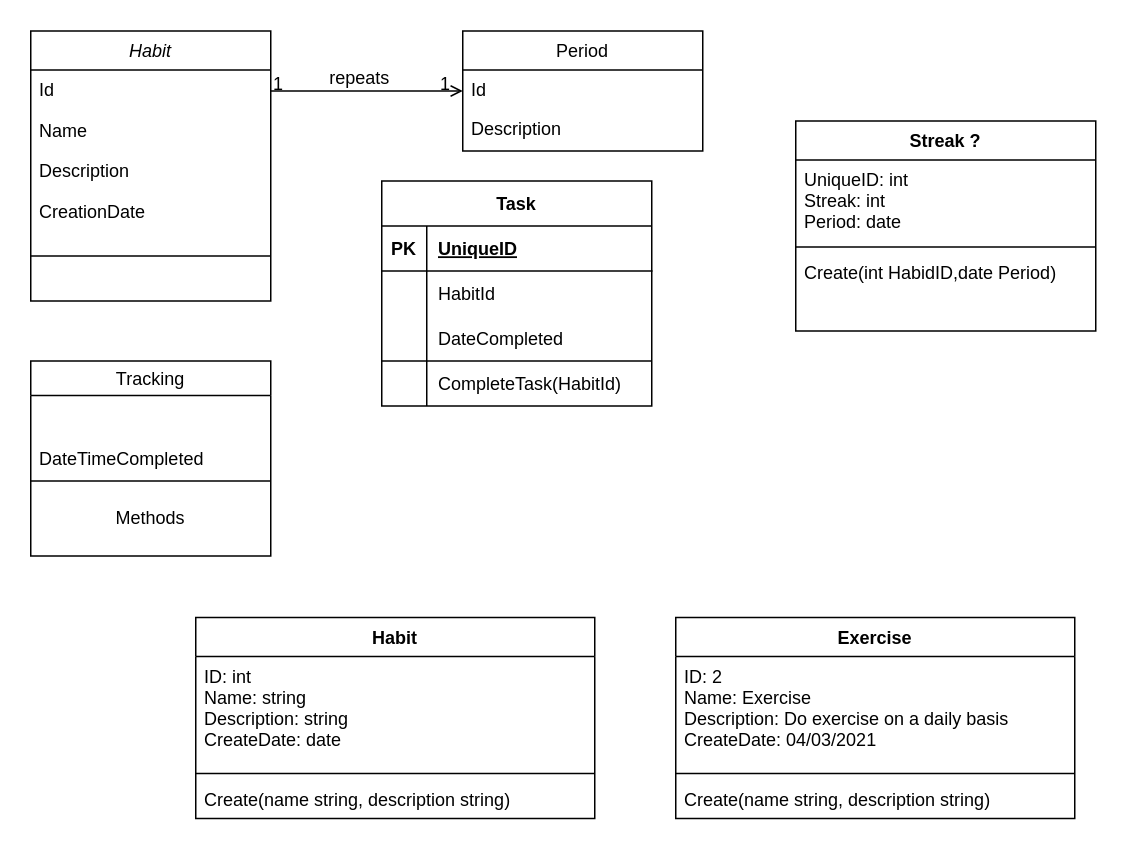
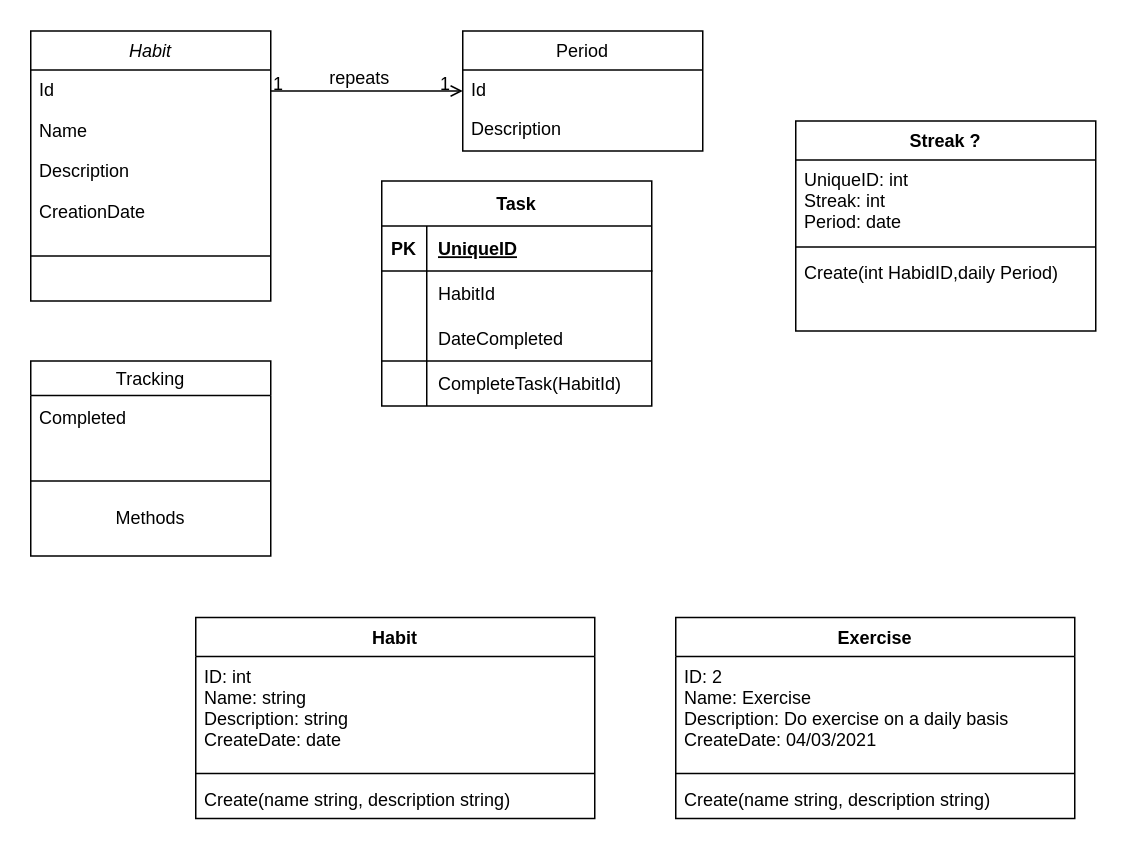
  <mxCell id="0" />
  <mxCell id="1" parent="0" />
  <mxCell id="2" value="Habit" style="swimlane;fontStyle=2;align=center;verticalAlign=top;childLayout=stackLayout;horizontal=1;startSize=26;horizontalStack=0;resizeParent=1;resizeLast=0;collapsible=1;marginBottom=0;rounded=0;shadow=0;strokeWidth=1;" parent="1" vertex="1"><mxGeometry x="20" y="20" width="160" height="180" as="geometry"><mxRectangle x="230" y="140" width="160" height="26" as="alternateBounds" /></mxGeometry></mxCell>
  <mxCell id="3" value="Id" style="text;align=left;verticalAlign=top;spacingLeft=4;spacingRight=4;overflow=hidden;rotatable=0;points=[[0,0.5],[1,0.5]];portConstraint=eastwest;" parent="2" vertex="1"><mxGeometry y="26" width="160" height="27" as="geometry" /></mxCell>
  <mxCell id="4" value="Name" style="text;align=left;verticalAlign=top;spacingLeft=4;spacingRight=4;overflow=hidden;rotatable=0;points=[[0,0.5],[1,0.5]];portConstraint=eastwest;" parent="2" vertex="1"><mxGeometry y="53" width="160" height="27" as="geometry" /></mxCell>
  <mxCell id="5" value="Description" style="text;align=left;verticalAlign=top;spacingLeft=4;spacingRight=4;overflow=hidden;rotatable=0;points=[[0,0.5],[1,0.5]];portConstraint=eastwest;rounded=0;shadow=0;html=0;" parent="2" vertex="1"><mxGeometry y="80" width="160" height="27" as="geometry" /></mxCell>
  <mxCell id="6" value="CreationDate" style="text;align=left;verticalAlign=top;spacingLeft=4;spacingRight=4;overflow=hidden;rotatable=0;points=[[0,0.5],[1,0.5]];portConstraint=eastwest;rounded=0;shadow=0;html=0;" parent="2" vertex="1"><mxGeometry y="107" width="160" height="27" as="geometry" /></mxCell>
  <mxCell id="7" value="" style="endArrow=none;html=1;rounded=0;" parent="2" edge="1"><mxGeometry width="50" height="50" relative="1" as="geometry"><mxPoint y="150" as="sourcePoint" /><mxPoint x="160" y="150" as="targetPoint" /></mxGeometry></mxCell>
  <mxCell id="8" value="Period" style="swimlane;fontStyle=0;align=center;verticalAlign=top;childLayout=stackLayout;horizontal=1;startSize=26;horizontalStack=0;resizeParent=1;resizeLast=0;collapsible=1;marginBottom=0;rounded=0;shadow=0;strokeWidth=1;" parent="1" vertex="1"><mxGeometry x="308" y="20" width="160" height="80" as="geometry"><mxRectangle x="550" y="140" width="160" height="26" as="alternateBounds" /></mxGeometry></mxCell>
  <mxCell id="9" value="Id" style="text;align=left;verticalAlign=top;spacingLeft=4;spacingRight=4;overflow=hidden;rotatable=0;points=[[0,0.5],[1,0.5]];portConstraint=eastwest;" parent="8" vertex="1"><mxGeometry y="26" width="160" height="26" as="geometry" /></mxCell>
  <mxCell id="10" value="Description" style="text;align=left;verticalAlign=top;spacingLeft=4;spacingRight=4;overflow=hidden;rotatable=0;points=[[0,0.5],[1,0.5]];portConstraint=eastwest;rounded=0;shadow=0;html=0;" parent="8" vertex="1"><mxGeometry y="52" width="160" height="26" as="geometry" /></mxCell>
  <mxCell id="11" value="" style="endArrow=open;shadow=0;strokeWidth=1;rounded=0;endFill=1;edgeStyle=elbowEdgeStyle;elbow=vertical;" parent="1" source="2" target="8" edge="1"><mxGeometry x="0.5" y="41" relative="1" as="geometry"><mxPoint x="180" y="92" as="sourcePoint" /><mxPoint x="340" y="92" as="targetPoint" /><mxPoint x="-40" y="32" as="offset" /></mxGeometry></mxCell>
  <mxCell id="12" value="1" style="resizable=0;align=left;verticalAlign=bottom;labelBackgroundColor=none;fontSize=12;" parent="11" connectable="0" vertex="1"><mxGeometry x="-1" relative="1" as="geometry"><mxPoint y="4" as="offset" /></mxGeometry></mxCell>
  <mxCell id="13" value="1" style="resizable=0;align=right;verticalAlign=bottom;labelBackgroundColor=none;fontSize=12;" parent="11" connectable="0" vertex="1"><mxGeometry x="1" relative="1" as="geometry"><mxPoint x="-7" y="4" as="offset" /></mxGeometry></mxCell>
  <mxCell id="14" value="repeats" style="text;html=1;resizable=0;points=[];;align=center;verticalAlign=middle;labelBackgroundColor=none;rounded=0;shadow=0;strokeWidth=1;fontSize=12;" parent="11" vertex="1" connectable="0"><mxGeometry x="0.5" y="49" relative="1" as="geometry"><mxPoint x="-38" y="40" as="offset" /></mxGeometry></mxCell>
  <mxCell id="15" value="Tracking" style="swimlane;fontStyle=0" parent="1" vertex="1"><mxGeometry x="20" y="240" width="160" height="130" as="geometry" /></mxCell>
- <mxCell id="17" value="DateTimeCompleted" style="text;align=left;verticalAlign=top;spacingLeft=4;spacingRight=4;overflow=hidden;rotatable=0;points=[[0,0.5],[1,0.5]];portConstraint=eastwest;" parent="15" vertex="1"><mxGeometry y="51.5" width="160" height="27" as="geometry" /></mxCell>
+ <mxCell id="16" value="Completed" style="text;align=left;verticalAlign=top;spacingLeft=4;spacingRight=4;overflow=hidden;rotatable=0;points=[[0,0.5],[1,0.5]];portConstraint=eastwest;" parent="15" vertex="1"><mxGeometry y="24.5" width="160" height="27" as="geometry" /></mxCell>
  <mxCell id="18" value="" style="endArrow=none;html=1;rounded=0;" parent="15" edge="1"><mxGeometry width="50" height="50" relative="1" as="geometry"><mxPoint y="80" as="sourcePoint" /><mxPoint x="160" y="80" as="targetPoint" /></mxGeometry></mxCell>
  <mxCell id="19" value="Methods" style="text;html=1;strokeColor=none;fillColor=none;align=center;verticalAlign=middle;whiteSpace=wrap;rounded=0;" parent="15" vertex="1"><mxGeometry y="90" width="160" height="30" as="geometry" /></mxCell>
  <mxCell id="20" value="Task" style="shape=table;startSize=30;container=1;collapsible=1;childLayout=tableLayout;fixedRows=1;rowLines=0;fontStyle=1;align=center;resizeLast=1;resizeLastRow=0;" parent="1" vertex="1"><mxGeometry x="254" y="120" width="180" height="150" as="geometry" /></mxCell>
  <mxCell id="21" value="" style="shape=tableRow;horizontal=0;startSize=0;swimlaneHead=0;swimlaneBody=0;fillColor=none;collapsible=0;dropTarget=0;points=[[0,0.5],[1,0.5]];portConstraint=eastwest;top=0;left=0;right=0;bottom=1;" parent="20" vertex="1"><mxGeometry y="30" width="180" height="30" as="geometry" /></mxCell>
  <mxCell id="22" value="PK" style="shape=partialRectangle;connectable=0;fillColor=none;top=0;left=0;bottom=0;right=0;fontStyle=1;overflow=hidden;" parent="21" vertex="1"><mxGeometry width="30" height="30" as="geometry"><mxRectangle width="30" height="30" as="alternateBounds" /></mxGeometry></mxCell>
  <mxCell id="23" value="UniqueID" style="shape=partialRectangle;connectable=0;fillColor=none;top=0;left=0;bottom=0;right=0;align=left;spacingLeft=6;fontStyle=5;overflow=hidden;" parent="21" vertex="1"><mxGeometry x="30" width="150" height="30" as="geometry"><mxRectangle width="150" height="30" as="alternateBounds" /></mxGeometry></mxCell>
  <mxCell id="24" value="" style="shape=tableRow;horizontal=0;startSize=0;swimlaneHead=0;swimlaneBody=0;fillColor=none;collapsible=0;dropTarget=0;points=[[0,0.5],[1,0.5]];portConstraint=eastwest;top=0;left=0;right=0;bottom=0;" parent="20" vertex="1"><mxGeometry y="60" width="180" height="30" as="geometry" /></mxCell>
  <mxCell id="25" value="" style="shape=partialRectangle;connectable=0;fillColor=none;top=0;left=0;bottom=0;right=0;editable=1;overflow=hidden;" parent="24" vertex="1"><mxGeometry width="30" height="30" as="geometry"><mxRectangle width="30" height="30" as="alternateBounds" /></mxGeometry></mxCell>
  <mxCell id="26" value="HabitId" style="shape=partialRectangle;connectable=0;fillColor=none;top=0;left=0;bottom=0;right=0;align=left;spacingLeft=6;overflow=hidden;" parent="24" vertex="1"><mxGeometry x="30" width="150" height="30" as="geometry"><mxRectangle width="150" height="30" as="alternateBounds" /></mxGeometry></mxCell>
  <mxCell id="27" value="" style="shape=tableRow;horizontal=0;startSize=0;swimlaneHead=0;swimlaneBody=0;fillColor=none;collapsible=0;dropTarget=0;points=[[0,0.5],[1,0.5]];portConstraint=eastwest;top=0;left=0;right=0;bottom=0;" parent="20" vertex="1"><mxGeometry y="90" width="180" height="30" as="geometry" /></mxCell>
  <mxCell id="28" value="" style="shape=partialRectangle;connectable=0;fillColor=none;top=0;left=0;bottom=0;right=0;editable=1;overflow=hidden;" parent="27" vertex="1"><mxGeometry width="30" height="30" as="geometry"><mxRectangle width="30" height="30" as="alternateBounds" /></mxGeometry></mxCell>
  <mxCell id="29" value="DateCompleted" style="shape=partialRectangle;connectable=0;fillColor=none;top=0;left=0;bottom=0;right=0;align=left;spacingLeft=6;overflow=hidden;" parent="27" vertex="1"><mxGeometry x="30" width="150" height="30" as="geometry"><mxRectangle width="150" height="30" as="alternateBounds" /></mxGeometry></mxCell>
  <mxCell id="30" value="" style="shape=tableRow;horizontal=0;startSize=0;swimlaneHead=0;swimlaneBody=0;fillColor=none;collapsible=0;dropTarget=0;points=[[0,0.5],[1,0.5]];portConstraint=eastwest;top=0;left=0;right=0;bottom=0;" vertex="1" parent="20"><mxGeometry y="120" width="180" height="30" as="geometry" /></mxCell>
  <mxCell id="31" value="" style="shape=partialRectangle;connectable=0;fillColor=none;top=0;left=0;bottom=0;right=0;editable=1;overflow=hidden;" vertex="1" parent="30"><mxGeometry width="30" height="30" as="geometry"><mxRectangle width="30" height="30" as="alternateBounds" /></mxGeometry></mxCell>
  <mxCell id="32" value="" style="shape=partialRectangle;connectable=0;fillColor=none;top=0;left=0;bottom=0;right=0;align=left;spacingLeft=6;overflow=hidden;" vertex="1" parent="30"><mxGeometry x="30" width="150" height="30" as="geometry"><mxRectangle width="150" height="30" as="alternateBounds" /></mxGeometry></mxCell>
  <mxCell id="33" value="" style="endArrow=none;html=1;rounded=0;" edge="1" parent="20"><mxGeometry width="50" height="50" relative="1" as="geometry"><mxPoint x="180" y="120" as="sourcePoint" /><mxPoint y="120" as="targetPoint" /></mxGeometry></mxCell>
  <mxCell id="34" value="" style="shape=tableRow;horizontal=0;startSize=0;swimlaneHead=0;swimlaneBody=0;fillColor=none;collapsible=0;dropTarget=0;points=[[0,0.5],[1,0.5]];portConstraint=eastwest;top=0;left=0;right=0;bottom=0;" vertex="1" parent="1"><mxGeometry x="350" y="340" width="180" height="30" as="geometry" /></mxCell>
  <mxCell id="35" value="" style="shape=partialRectangle;connectable=0;fillColor=none;top=0;left=0;bottom=0;right=0;editable=1;overflow=hidden;" vertex="1" parent="34"><mxGeometry width="30" height="30" as="geometry"><mxRectangle width="30" height="30" as="alternateBounds" /></mxGeometry></mxCell>
  <mxCell id="36" value="CompleteTask(HabitId)" style="shape=partialRectangle;connectable=0;fillColor=none;top=0;left=0;bottom=0;right=0;align=left;spacingLeft=6;overflow=hidden;" vertex="1" parent="1"><mxGeometry x="284" y="240" width="150" height="30" as="geometry"><mxRectangle width="150" height="30" as="alternateBounds" /></mxGeometry></mxCell>
  <mxCell id="37" value="Streak ?" style="swimlane;fontStyle=1;align=center;verticalAlign=top;childLayout=stackLayout;horizontal=1;startSize=26;horizontalStack=0;resizeParent=1;resizeParentMax=0;resizeLast=0;collapsible=1;marginBottom=0;" vertex="1" parent="1"><mxGeometry x="530" y="80" width="200" height="140" as="geometry" /></mxCell>
  <mxCell id="38" value="UniqueID: int&#10;Streak: int&#10;Period: date" style="text;strokeColor=none;fillColor=none;align=left;verticalAlign=top;spacingLeft=4;spacingRight=4;overflow=hidden;rotatable=0;points=[[0,0.5],[1,0.5]];portConstraint=eastwest;" vertex="1" parent="37"><mxGeometry y="26" width="200" height="54" as="geometry" /></mxCell>
  <mxCell id="39" value="" style="line;strokeWidth=1;fillColor=none;align=left;verticalAlign=middle;spacingTop=-1;spacingLeft=3;spacingRight=3;rotatable=0;labelPosition=right;points=[];portConstraint=eastwest;" vertex="1" parent="37"><mxGeometry y="80" width="200" height="8" as="geometry" /></mxCell>
- <mxCell id="40" value="Create(int HabidID,date Period)" style="text;strokeColor=none;fillColor=none;align=left;verticalAlign=top;spacingLeft=4;spacingRight=4;overflow=hidden;rotatable=0;points=[[0,0.5],[1,0.5]];portConstraint=eastwest;" vertex="1" parent="37"><mxGeometry y="88" width="200" height="52" as="geometry" /></mxCell>
+ <mxCell id="40" value="Create(int HabidID,daily Period)" style="text;strokeColor=none;fillColor=none;align=left;verticalAlign=top;spacingLeft=4;spacingRight=4;overflow=hidden;rotatable=0;points=[[0,0.5],[1,0.5]];portConstraint=eastwest;" vertex="1" parent="37"><mxGeometry y="88" width="200" height="52" as="geometry" /></mxCell>
  <mxCell id="41" value="Habit" style="swimlane;fontStyle=1;align=center;verticalAlign=top;childLayout=stackLayout;horizontal=1;startSize=26;horizontalStack=0;resizeParent=1;resizeParentMax=0;resizeLast=0;collapsible=1;marginBottom=0;" vertex="1" parent="1"><mxGeometry x="130" y="411" width="266" height="134" as="geometry" /></mxCell>
  <mxCell id="42" value="ID: int&#10;Name: string&#10;Description: string&#10;CreateDate: date" style="text;strokeColor=none;fillColor=none;align=left;verticalAlign=top;spacingLeft=4;spacingRight=4;overflow=hidden;rotatable=0;points=[[0,0.5],[1,0.5]];portConstraint=eastwest;" vertex="1" parent="41"><mxGeometry y="26" width="266" height="74" as="geometry" /></mxCell>
  <mxCell id="43" value="" style="line;strokeWidth=1;fillColor=none;align=left;verticalAlign=middle;spacingTop=-1;spacingLeft=3;spacingRight=3;rotatable=0;labelPosition=right;points=[];portConstraint=eastwest;" vertex="1" parent="41"><mxGeometry y="100" width="266" height="8" as="geometry" /></mxCell>
  <mxCell id="44" value="Create(name string, description string)" style="text;strokeColor=none;fillColor=none;align=left;verticalAlign=top;spacingLeft=4;spacingRight=4;overflow=hidden;rotatable=0;points=[[0,0.5],[1,0.5]];portConstraint=eastwest;" vertex="1" parent="41"><mxGeometry y="108" width="266" height="26" as="geometry" /></mxCell>
  <mxCell id="45" value="" style="shape=tableRow;horizontal=0;startSize=0;swimlaneHead=0;swimlaneBody=0;fillColor=none;collapsible=0;dropTarget=0;points=[[0,0.5],[1,0.5]];portConstraint=eastwest;top=0;left=0;right=0;bottom=0;" vertex="1" parent="1"><mxGeometry x="360" y="350" width="180" height="30" as="geometry" /></mxCell>
  <mxCell id="46" value="" style="shape=partialRectangle;connectable=0;fillColor=none;top=0;left=0;bottom=0;right=0;editable=1;overflow=hidden;" vertex="1" parent="45"><mxGeometry width="30" height="30" as="geometry"><mxRectangle width="30" height="30" as="alternateBounds" /></mxGeometry></mxCell>
  <mxCell id="47" value="Exercise" style="swimlane;fontStyle=1;align=center;verticalAlign=top;childLayout=stackLayout;horizontal=1;startSize=26;horizontalStack=0;resizeParent=1;resizeParentMax=0;resizeLast=0;collapsible=1;marginBottom=0;" vertex="1" parent="1"><mxGeometry x="450" y="411" width="266" height="134" as="geometry" /></mxCell>
  <mxCell id="48" value="ID: 2&#10;Name: Exercise&#10;Description: Do exercise on a daily basis&#10;CreateDate: 04/03/2021" style="text;strokeColor=none;fillColor=none;align=left;verticalAlign=top;spacingLeft=4;spacingRight=4;overflow=hidden;rotatable=0;points=[[0,0.5],[1,0.5]];portConstraint=eastwest;" vertex="1" parent="47"><mxGeometry y="26" width="266" height="74" as="geometry" /></mxCell>
  <mxCell id="49" value="" style="line;strokeWidth=1;fillColor=none;align=left;verticalAlign=middle;spacingTop=-1;spacingLeft=3;spacingRight=3;rotatable=0;labelPosition=right;points=[];portConstraint=eastwest;" vertex="1" parent="47"><mxGeometry y="100" width="266" height="8" as="geometry" /></mxCell>
  <mxCell id="50" value="Create(name string, description string)" style="text;strokeColor=none;fillColor=none;align=left;verticalAlign=top;spacingLeft=4;spacingRight=4;overflow=hidden;rotatable=0;points=[[0,0.5],[1,0.5]];portConstraint=eastwest;" vertex="1" parent="47"><mxGeometry y="108" width="266" height="26" as="geometry" /></mxCell>
